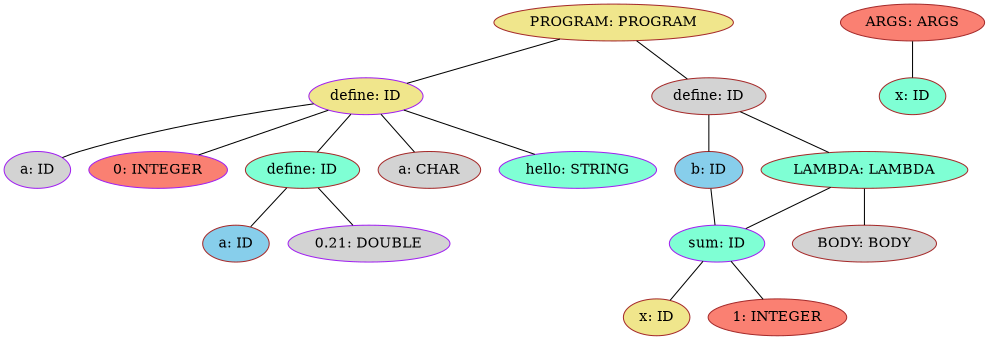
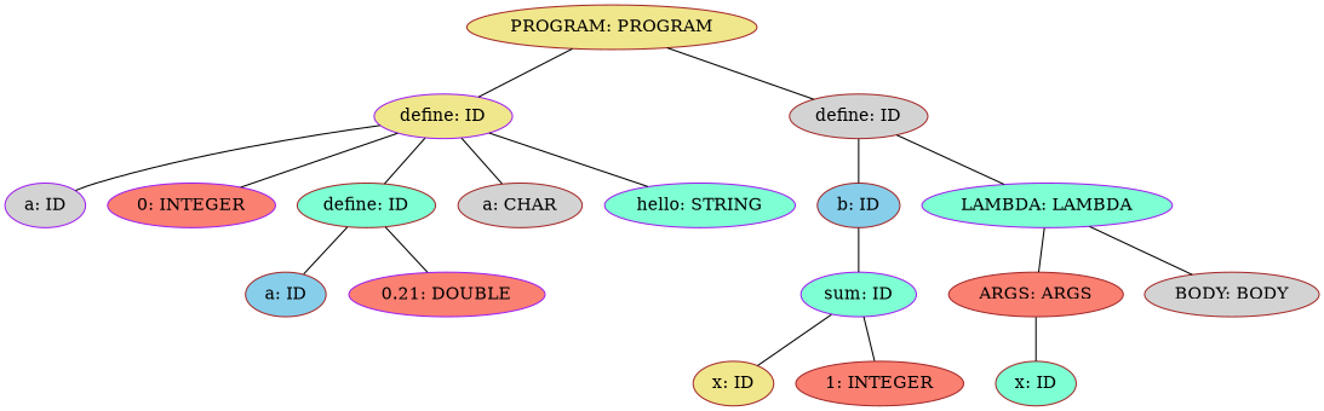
  strict graph {
    node [color=brown fillcolor=aquamarine style=filled]
    n1 [fillcolor=khaki label="PROGRAM: PROGRAM"]
    n2 [color=purple fillcolor=khaki label="define: ID"]
    n3 [fillcolor=lightgrey label="define: ID"]
    n4 [color=purple fillcolor=lightgrey label="a: ID"]
    n5 [color=purple fillcolor=salmon label="0: INTEGER"]
    n6 [label="define: ID"]
    n7 [fillcolor=lightgrey label="a: CHAR"]
    n8 [color=purple label="hello: STRING"]
    n9 [fillcolor=skyblue label="b: ID"]
-   n10 [label="LAMBDA: LAMBDA"]
+   n10 [color=purple label="LAMBDA: LAMBDA"]
    n11 [fillcolor=skyblue label="a: ID"]
-   n12 [color=purple fillcolor=lightgrey label="0.21: DOUBLE"]
+   n12 [color=purple fillcolor=salmon label="0.21: DOUBLE"]
    n13 [color=purple label="sum: ID"]
    n14 [fillcolor=salmon label="ARGS: ARGS"]
    n15 [fillcolor=lightgrey label="BODY: BODY"]
    n16 [label="x: ID"]
    n17 [fillcolor=khaki label="x: ID"]
    n18 [fillcolor=salmon label="1: INTEGER"]
    n1 -- n2
    n1 -- n3
    n2 -- n4
    n2 -- n5
    n2 -- n6
    n2 -- n7
    n2 -- n8
    n3 -- n9
    n3 -- n10
    n6 -- n11
    n6 -- n12
    n9 -- n13
-   n10 -- n13
+   n10 -- n14
    n10 -- n15
    n13 -- n17
    n13 -- n18
    n14 -- n16
  }
